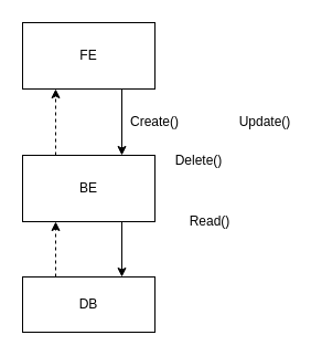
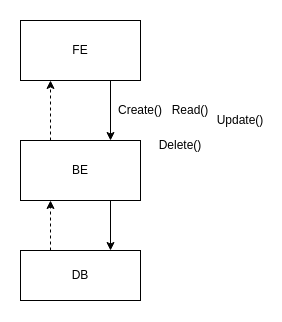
  <mxCell id="0" />
  <mxCell id="1" parent="0" />
  <mxCell id="2" style="edgeStyle=orthogonalEdgeStyle;rounded=0;orthogonalLoop=1;jettySize=auto;html=1;exitX=0.75;exitY=1;exitDx=0;exitDy=0;entryX=0.75;entryY=0;entryDx=0;entryDy=0;" edge="1" parent="1" source="4" target="8"><mxGeometry relative="1" as="geometry" /></mxCell>
  <mxCell id="3" style="edgeStyle=orthogonalEdgeStyle;rounded=0;orthogonalLoop=1;jettySize=auto;html=1;exitX=0.25;exitY=0;exitDx=0;exitDy=0;entryX=0.25;entryY=1;entryDx=0;entryDy=0;dashed=1;" edge="1" parent="1" source="4" target="6"><mxGeometry relative="1" as="geometry" /></mxCell>
  <mxCell id="4" value="BE" style="rounded=0;whiteSpace=wrap;html=1;" vertex="1" parent="1"><mxGeometry x="20" y="140" width="120" height="60" as="geometry" /></mxCell>
  <mxCell id="5" style="edgeStyle=orthogonalEdgeStyle;rounded=0;orthogonalLoop=1;jettySize=auto;html=1;exitX=0.75;exitY=1;exitDx=0;exitDy=0;entryX=0.75;entryY=0;entryDx=0;entryDy=0;" edge="1" parent="1" source="6" target="4"><mxGeometry relative="1" as="geometry" /></mxCell>
  <mxCell id="6" value="FE" style="rounded=0;whiteSpace=wrap;html=1;" vertex="1" parent="1"><mxGeometry x="20" y="20" width="120" height="60" as="geometry" /></mxCell>
  <mxCell id="7" style="edgeStyle=orthogonalEdgeStyle;rounded=0;orthogonalLoop=1;jettySize=auto;html=1;exitX=0.25;exitY=0;exitDx=0;exitDy=0;entryX=0.25;entryY=1;entryDx=0;entryDy=0;dashed=1;" edge="1" parent="1" source="8" target="4"><mxGeometry relative="1" as="geometry" /></mxCell>
  <mxCell id="8" value="DB" style="rounded=0;whiteSpace=wrap;html=1;" vertex="1" parent="1"><mxGeometry x="20" y="250" width="120" height="50" as="geometry" /></mxCell>
  <mxCell id="9" value="Create()" style="text;html=1;strokeColor=none;fillColor=none;align=center;verticalAlign=middle;whiteSpace=wrap;rounded=0;" vertex="1" parent="1"><mxGeometry x="120" y="100" width="40" height="20" as="geometry" /></mxCell>
- <mxCell id="10" value="&lt;div&gt;Read()&lt;/div&gt;" style="text;html=1;strokeColor=none;fillColor=none;align=center;verticalAlign=middle;whiteSpace=wrap;rounded=0;" vertex="1" parent="1"><mxGeometry x="170" y="190" width="40" height="20" as="geometry" /></mxCell>
- <mxCell id="11" value="&lt;div&gt;Update()&lt;/div&gt;" style="text;html=1;strokeColor=none;fillColor=none;align=center;verticalAlign=middle;whiteSpace=wrap;rounded=0;" vertex="1" parent="1"><mxGeometry x="220" y="100" width="40" height="20" as="geometry" /></mxCell>
+ <mxCell id="10" value="&lt;div&gt;Read()&lt;/div&gt;" style="text;html=1;strokeColor=none;fillColor=none;align=center;verticalAlign=middle;whiteSpace=wrap;rounded=0;" vertex="1" parent="1"><mxGeometry x="170" y="100" width="40" height="20" as="geometry" /></mxCell>
+ <mxCell id="11" value="&lt;div&gt;Update()&lt;/div&gt;" style="text;html=1;strokeColor=none;fillColor=none;align=center;verticalAlign=middle;whiteSpace=wrap;rounded=0;" vertex="1" parent="1"><mxGeometry x="220" y="110" width="40" height="20" as="geometry" /></mxCell>
  <mxCell id="12" value="&lt;div&gt;Delete()&lt;/div&gt;" style="text;html=1;strokeColor=none;fillColor=none;align=center;verticalAlign=middle;whiteSpace=wrap;rounded=0;" vertex="1" parent="1"><mxGeometry x="160" y="135" width="40" height="20" as="geometry" /></mxCell>
